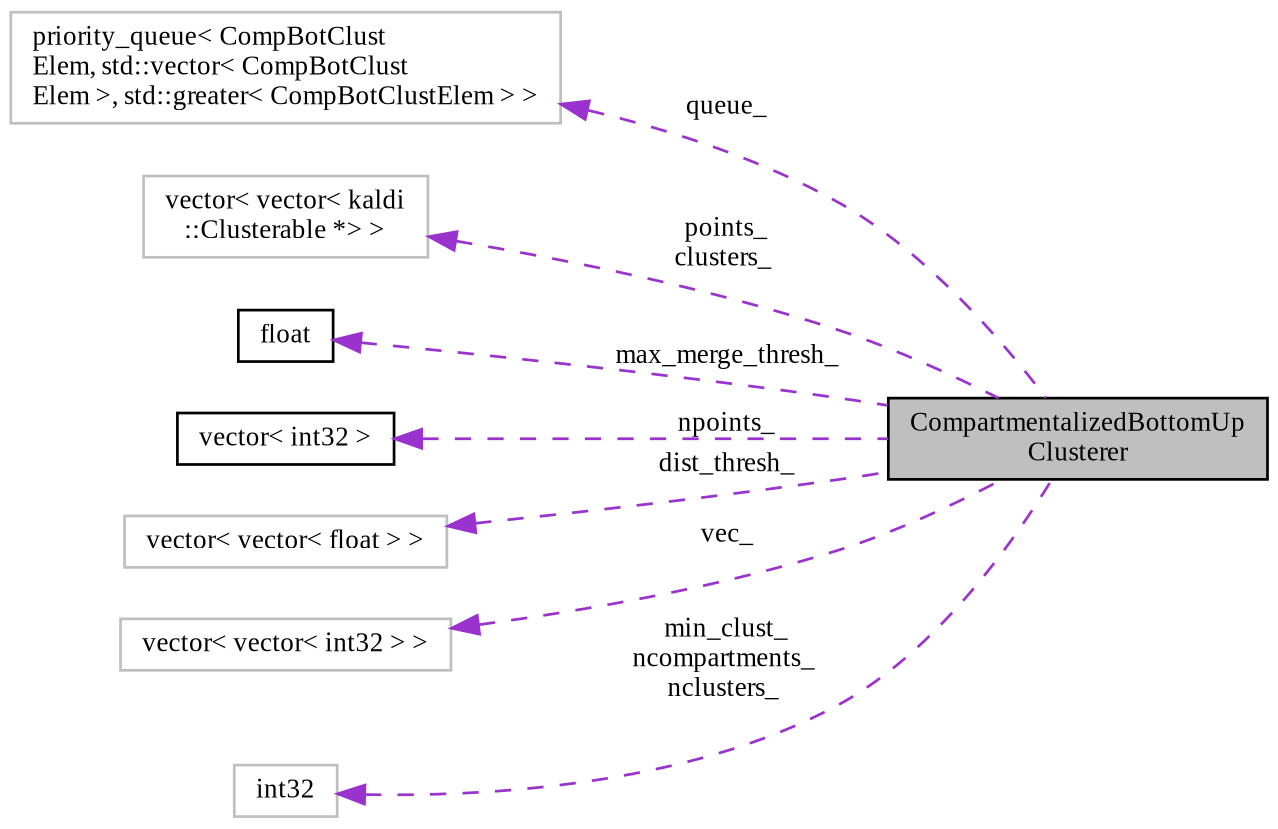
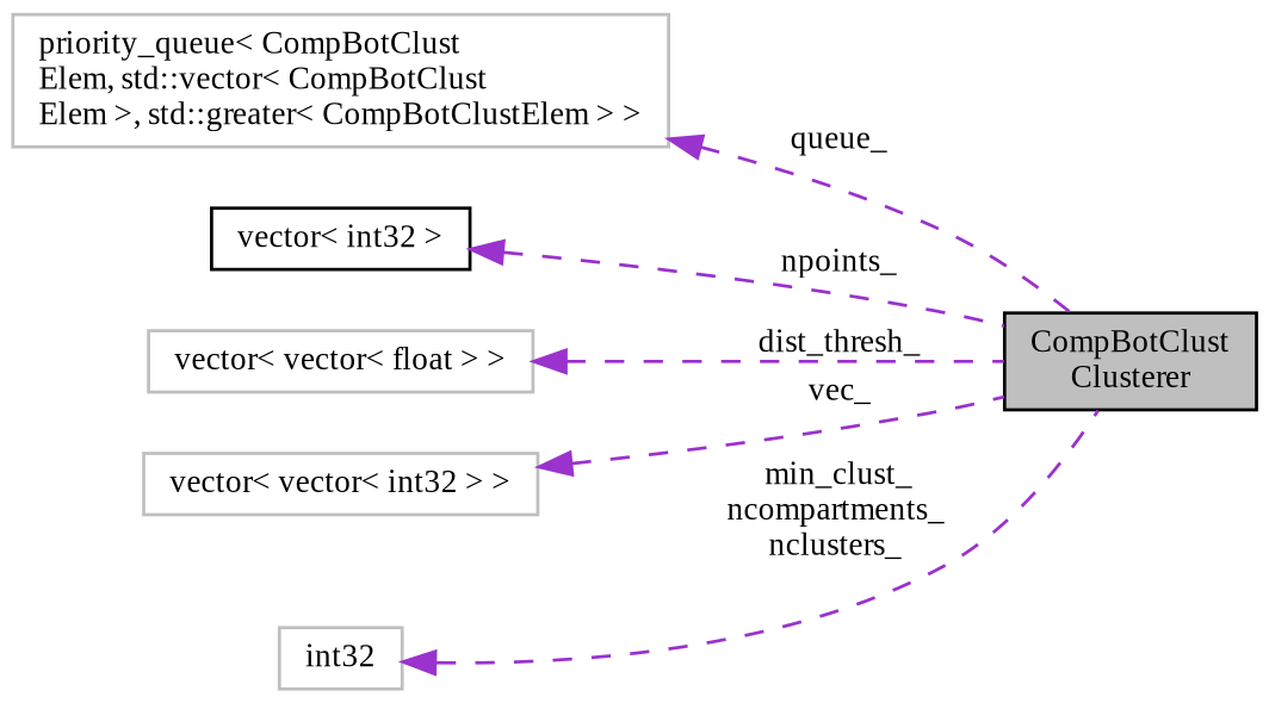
  digraph {
    fontname="Liberation Serif"
    rankdir=LR
    node [color=grey75 fillcolor=white fontname="Liberation Serif" fontsize=10 shape=record style=filled]
    edge [color=darkorchid3 dir=back fontname="Liberation Serif" fontsize=10 labelfontname=Helvetica labelfontsize=10 style=dashed]
-   n1 [color=black fillcolor=grey75 fontcolor=black height=0.2 label="CompartmentalizedBottomUp\lClusterer" width=0.4]
+   n1 [color=black fillcolor=grey75 fontcolor=black height=0.2 label="CompBotClust\lClusterer" width=0.4]
    n2 [height=0.2 label="priority_queue\< CompBotClust\lElem, std::vector\< CompBotClust\lElem \>, std::greater\< CompBotClustElem \> \>" width=0.4]
-   n3 [height=0.2 label="vector\< vector\< kaldi\l::Clusterable *\> \>" width=0.4]
-   n4 [color=black height=0.2 label=float width=0.4]
    n5 [color=black height=0.2 label="vector\< int32 \>" width=0.4]
    n6 [height=0.2 label="vector\< vector\< float \> \>" width=0.4]
    n7 [height=0.2 label="vector\< vector\< int32 \> \>" width=0.4]
    n8 [height=0.2 label=int32 width=0.4]
    n2 -> n1 [label=" queue_"]
-   n3 -> n1 [label=" points_\nclusters_"]
-   n4 -> n1 [label=" max_merge_thresh_"]
    n5 -> n1 [label=" npoints_"]
    n6 -> n1 [label=" dist_thresh_"]
    n7 -> n1 [label=" vec_"]
    n8 -> n1 [label=" min_clust_\nncompartments_\nnclusters_"]
  }
